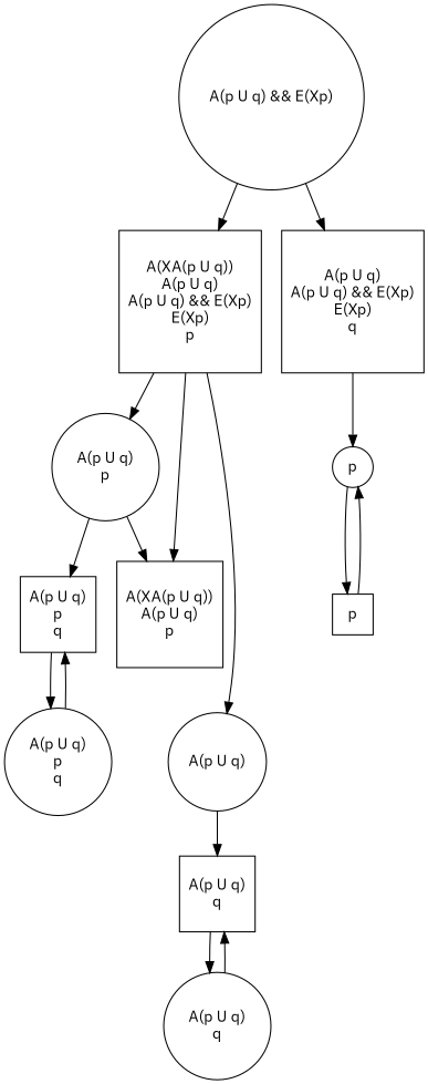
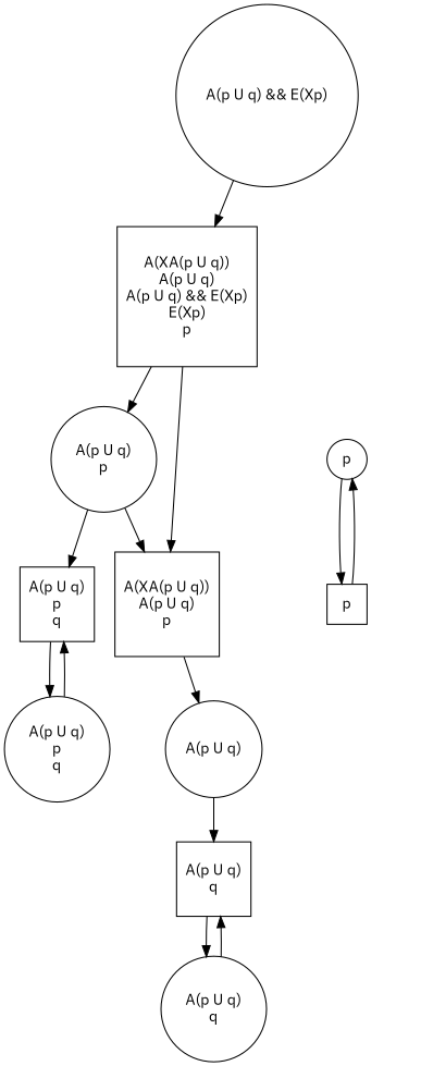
  digraph {
    fontname="IBM Plex Sans"
    node [fontname="IBM Plex Sans" shape=circle]
    edge [fontname="IBM Plex Sans"]
    n1 [label="A(p U q) && E(Xp)\n"]
    n2 [label="A(XA(p U q))\nA(p U q)\nA(p U q) && E(Xp)\nE(Xp)\np\n" shape=square]
-   n3 [label="A(p U q)\nA(p U q) && E(Xp)\nE(Xp)\nq\n" shape=square]
    n4 [label="A(XA(p U q))\nA(p U q)\np\n" shape=square]
    n5 [label="A(p U q)\np\n"]
    n6 [label="p\n"]
    n7 [label="A(p U q)\np\nq\n" shape=square]
    n8 [label="A(p U q)\np\nq\n"]
    n9 [label="A(p U q)\nq\n" shape=square]
    n10 [label="A(p U q)\nq\n"]
    n11 [label="p\n" shape=square]
    n12 [label="A(p U q)\n"]
    n1 -> n2
-   n1 -> n3
    n2 -> n4
    n2 -> n5
-   n3 -> n6
-   n2 -> n12
+   n4 -> n12
    n5 -> n4
    n5 -> n7
    n6 -> n11
    n7 -> n8
    n8 -> n7
    n9 -> n10
    n10 -> n9
    n11 -> n6
    n12 -> n9
  }
